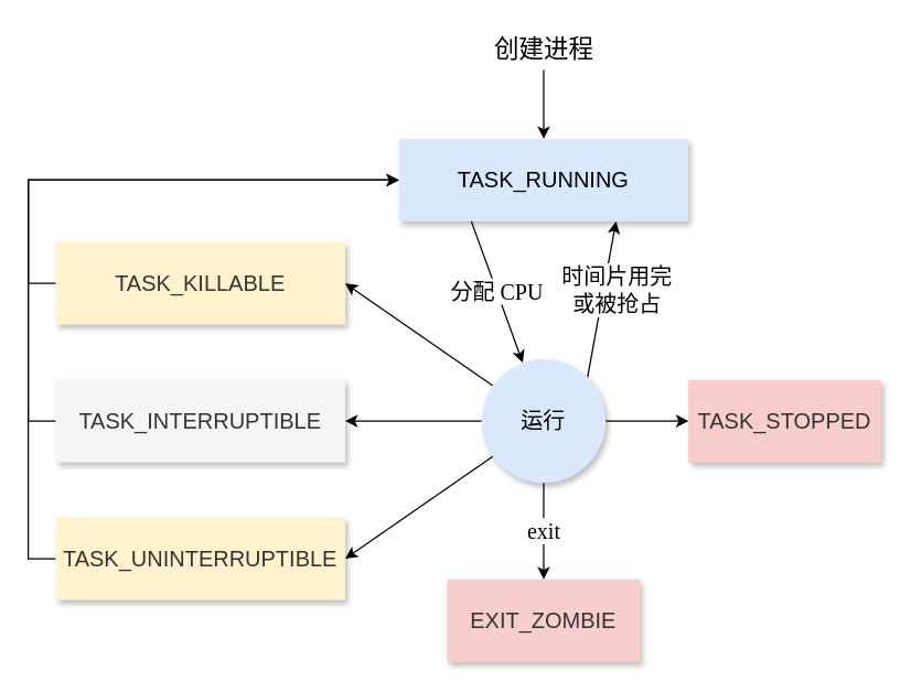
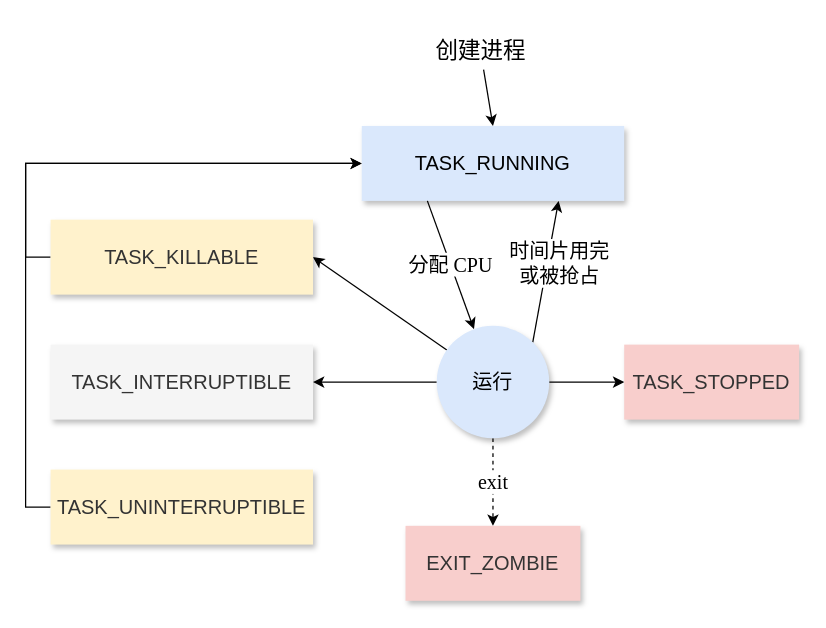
  <mxCell id="0" />
  <mxCell id="1" parent="0" />
  <mxCell id="2" value="&lt;span style=&quot;font-family: &amp;quot;pingfang sc&amp;quot;, &amp;quot;lantinghei sc&amp;quot;, &amp;quot;microsoft yahei&amp;quot;, &amp;quot;hiragino sans gb&amp;quot;, &amp;quot;microsoft sans serif&amp;quot;, &amp;quot;wenquanyi micro hei&amp;quot;, helvetica, sans-serif;&quot;&gt;TASK_RUNNING&lt;/span&gt;" style="rounded=0;whiteSpace=wrap;html=1;fontSize=16;fontFamily=Comic Sans MS;fillColor=#dae8fc;strokeColor=none;labelBorderColor=none;labelBackgroundColor=none;shadow=1;" vertex="1" parent="1"><mxGeometry x="289" y="100" width="210" height="60" as="geometry" /></mxCell>
  <mxCell id="3" style="edgeStyle=none;rounded=0;orthogonalLoop=1;jettySize=auto;html=1;entryX=0.5;entryY=0;entryDx=0;entryDy=0;fontFamily=Comic Sans MS;fontSize=18;" edge="1" parent="1" source="4" target="2"><mxGeometry relative="1" as="geometry" /></mxCell>
- <mxCell id="4" value="创建进程" style="text;html=1;align=center;verticalAlign=middle;resizable=0;points=[];autosize=1;fontSize=18;fontFamily=Comic Sans MS;" vertex="1" parent="1"><mxGeometry x="349" y="20" width="90" height="30" as="geometry" /></mxCell>
- <mxCell id="5" style="edgeStyle=orthogonalEdgeStyle;rounded=0;orthogonalLoop=1;jettySize=auto;html=1;entryX=0;entryY=0.5;entryDx=0;entryDy=0;startArrow=none;startFill=0;endArrow=classic;endFill=1;fontFamily=Comic Sans MS;fontSize=18;fontColor=#000000;exitX=0;exitY=0.5;exitDx=0;exitDy=0;" edge="1" parent="1" source="6" target="2"><mxGeometry relative="1" as="geometry"><Array as="points"><mxPoint x="20" y="305" /><mxPoint x="20" y="130" /></Array></mxGeometry></mxCell>
+ <mxCell id="4" value="创建进程" style="text;html=1;align=center;verticalAlign=middle;resizable=0;points=[];autosize=1;fontSize=18;fontFamily=Comic Sans MS;" vertex="1" parent="1"><mxGeometry x="339" y="25" width="90" height="30" as="geometry" /></mxCell>
  <mxCell id="6" value="&lt;span style=&quot;color: rgb(51, 51, 51); font-family: &amp;quot;pingfang sc&amp;quot;, &amp;quot;lantinghei sc&amp;quot;, &amp;quot;microsoft yahei&amp;quot;, &amp;quot;hiragino sans gb&amp;quot;, &amp;quot;microsoft sans serif&amp;quot;, &amp;quot;wenquanyi micro hei&amp;quot;, helvetica, sans-serif;&quot;&gt;TASK_INTERRUPTIBLE&lt;/span&gt;" style="rounded=0;whiteSpace=wrap;html=1;fontSize=16;fontFamily=Comic Sans MS;fillColor=#f5f5f5;strokeColor=none;labelBackgroundColor=none;shadow=1;" vertex="1" parent="1"><mxGeometry x="40" y="275" width="210" height="60" as="geometry" /></mxCell>
  <mxCell id="7" style="edgeStyle=orthogonalEdgeStyle;rounded=0;orthogonalLoop=1;jettySize=auto;html=1;entryX=0;entryY=0.5;entryDx=0;entryDy=0;startArrow=none;startFill=0;endArrow=classic;endFill=1;fontFamily=Comic Sans MS;fontSize=18;fontColor=#000000;" edge="1" parent="1" source="8" target="2"><mxGeometry relative="1" as="geometry"><Array as="points"><mxPoint x="20" y="405" /><mxPoint x="20" y="130" /></Array></mxGeometry></mxCell>
  <mxCell id="8" value="&lt;span style=&quot;color: rgb(51, 51, 51); font-family: &amp;quot;pingfang sc&amp;quot;, &amp;quot;lantinghei sc&amp;quot;, &amp;quot;microsoft yahei&amp;quot;, &amp;quot;hiragino sans gb&amp;quot;, &amp;quot;microsoft sans serif&amp;quot;, &amp;quot;wenquanyi micro hei&amp;quot;, helvetica, sans-serif;&quot;&gt;TASK_UNINTERRUPTIBLE&lt;/span&gt;" style="rounded=0;whiteSpace=wrap;html=1;fontSize=16;fontFamily=Comic Sans MS;fillColor=#fff2cc;strokeColor=none;labelBackgroundColor=none;shadow=1;" vertex="1" parent="1"><mxGeometry x="40" y="375" width="210" height="60" as="geometry" /></mxCell>
  <mxCell id="9" style="edgeStyle=orthogonalEdgeStyle;rounded=0;orthogonalLoop=1;jettySize=auto;html=1;entryX=0;entryY=0.5;entryDx=0;entryDy=0;startArrow=none;startFill=0;endArrow=classic;endFill=1;fontFamily=Comic Sans MS;fontSize=18;fontColor=#000000;exitX=0;exitY=0.5;exitDx=0;exitDy=0;" edge="1" parent="1" source="10" target="2"><mxGeometry relative="1" as="geometry" /></mxCell>
  <mxCell id="10" value="&lt;span style=&quot;color: rgb(51, 51, 51); font-family: &amp;quot;pingfang sc&amp;quot;, &amp;quot;lantinghei sc&amp;quot;, &amp;quot;microsoft yahei&amp;quot;, &amp;quot;hiragino sans gb&amp;quot;, &amp;quot;microsoft sans serif&amp;quot;, &amp;quot;wenquanyi micro hei&amp;quot;, helvetica, sans-serif;&quot;&gt;TASK_KILLABLE&lt;/span&gt;" style="rounded=0;whiteSpace=wrap;html=1;fontSize=16;fontFamily=Comic Sans MS;fillColor=#fff2cc;strokeColor=none;labelBackgroundColor=none;shadow=1;" vertex="1" parent="1"><mxGeometry x="40" y="175" width="210" height="60" as="geometry" /></mxCell>
  <mxCell id="11" value="&lt;span style=&quot;color: rgb(51, 51, 51); font-family: &amp;quot;pingfang sc&amp;quot;, &amp;quot;lantinghei sc&amp;quot;, &amp;quot;microsoft yahei&amp;quot;, &amp;quot;hiragino sans gb&amp;quot;, &amp;quot;microsoft sans serif&amp;quot;, &amp;quot;wenquanyi micro hei&amp;quot;, helvetica, sans-serif;&quot;&gt;EXIT_ZOMBIE&lt;/span&gt;" style="rounded=0;whiteSpace=wrap;html=1;fontSize=16;fontFamily=Comic Sans MS;fillColor=#f8cecc;strokeColor=none;shadow=1;labelBackgroundColor=none;" vertex="1" parent="1"><mxGeometry x="324" y="420" width="140" height="60" as="geometry" /></mxCell>
  <mxCell id="12" value="&lt;span style=&quot;color: rgb(51, 51, 51); font-family: &amp;quot;pingfang sc&amp;quot;, &amp;quot;lantinghei sc&amp;quot;, &amp;quot;microsoft yahei&amp;quot;, &amp;quot;hiragino sans gb&amp;quot;, &amp;quot;microsoft sans serif&amp;quot;, &amp;quot;wenquanyi micro hei&amp;quot;, helvetica, sans-serif;&quot;&gt;TASK_STOPPED&lt;/span&gt;" style="rounded=0;whiteSpace=wrap;html=1;fontSize=16;fontFamily=Comic Sans MS;fillColor=#f8cecc;strokeColor=none;shadow=1;labelBackgroundColor=none;" vertex="1" parent="1"><mxGeometry x="499" y="275" width="140" height="60" as="geometry" /></mxCell>
  <mxCell id="13" style="rounded=0;orthogonalLoop=1;jettySize=auto;html=1;entryX=1;entryY=0.5;entryDx=0;entryDy=0;fontFamily=Comic Sans MS;fontSize=16;" edge="1" parent="1" source="20" target="10"><mxGeometry relative="1" as="geometry" /></mxCell>
  <mxCell id="14" style="edgeStyle=none;rounded=0;orthogonalLoop=1;jettySize=auto;html=1;fontFamily=Comic Sans MS;fontSize=16;" edge="1" parent="1" source="20" target="6"><mxGeometry relative="1" as="geometry" /></mxCell>
- <mxCell id="15" style="edgeStyle=none;rounded=0;orthogonalLoop=1;jettySize=auto;html=1;entryX=1;entryY=0.5;entryDx=0;entryDy=0;fontFamily=Comic Sans MS;fontSize=16;" edge="1" parent="1" source="20" target="8"><mxGeometry relative="1" as="geometry" /></mxCell>
  <mxCell id="16" value="时间片用完&lt;br&gt;或被抢占" style="edgeStyle=none;rounded=0;orthogonalLoop=1;jettySize=auto;html=1;entryX=0.75;entryY=1;entryDx=0;entryDy=0;fontFamily=Comic Sans MS;fontSize=16;exitX=1;exitY=0;exitDx=0;exitDy=0;" edge="1" parent="1" source="20" target="2"><mxGeometry x="0.145" y="-9" relative="1" as="geometry"><mxPoint as="offset" /></mxGeometry></mxCell>
  <mxCell id="17" value="分配 CPU" style="edgeStyle=none;rounded=0;orthogonalLoop=1;jettySize=auto;html=1;entryX=0.25;entryY=1;entryDx=0;entryDy=0;fontFamily=Comic Sans MS;fontSize=16;startArrow=classic;startFill=1;endArrow=none;endFill=0;" edge="1" parent="1" source="20" target="2"><mxGeometry relative="1" as="geometry" /></mxCell>
  <mxCell id="18" style="edgeStyle=none;rounded=0;orthogonalLoop=1;jettySize=auto;html=1;entryX=0;entryY=0.5;entryDx=0;entryDy=0;fontFamily=Comic Sans MS;fontSize=16;" edge="1" parent="1" source="20" target="12"><mxGeometry relative="1" as="geometry" /></mxCell>
- <mxCell id="19" value="exit" style="edgeStyle=none;rounded=0;orthogonalLoop=1;jettySize=auto;html=1;entryX=0.5;entryY=0;entryDx=0;entryDy=0;fontFamily=Comic Sans MS;fontSize=16;" edge="1" parent="1" source="20" target="11"><mxGeometry relative="1" as="geometry" /></mxCell>
+ <mxCell id="19" value="exit" style="edgeStyle=none;rounded=0;orthogonalLoop=1;jettySize=auto;html=1;entryX=0.5;entryY=0;entryDx=0;entryDy=0;fontFamily=Comic Sans MS;fontSize=16;dashed=1;" edge="1" parent="1" source="20" target="11"><mxGeometry relative="1" as="geometry" /></mxCell>
  <mxCell id="20" value="运行" style="ellipse;whiteSpace=wrap;html=1;aspect=fixed;fontFamily=Comic Sans MS;fontSize=16;fillColor=#dae8fc;strokeColor=none;shadow=1;" vertex="1" parent="1"><mxGeometry x="349" y="260" width="90" height="90" as="geometry" /></mxCell>
